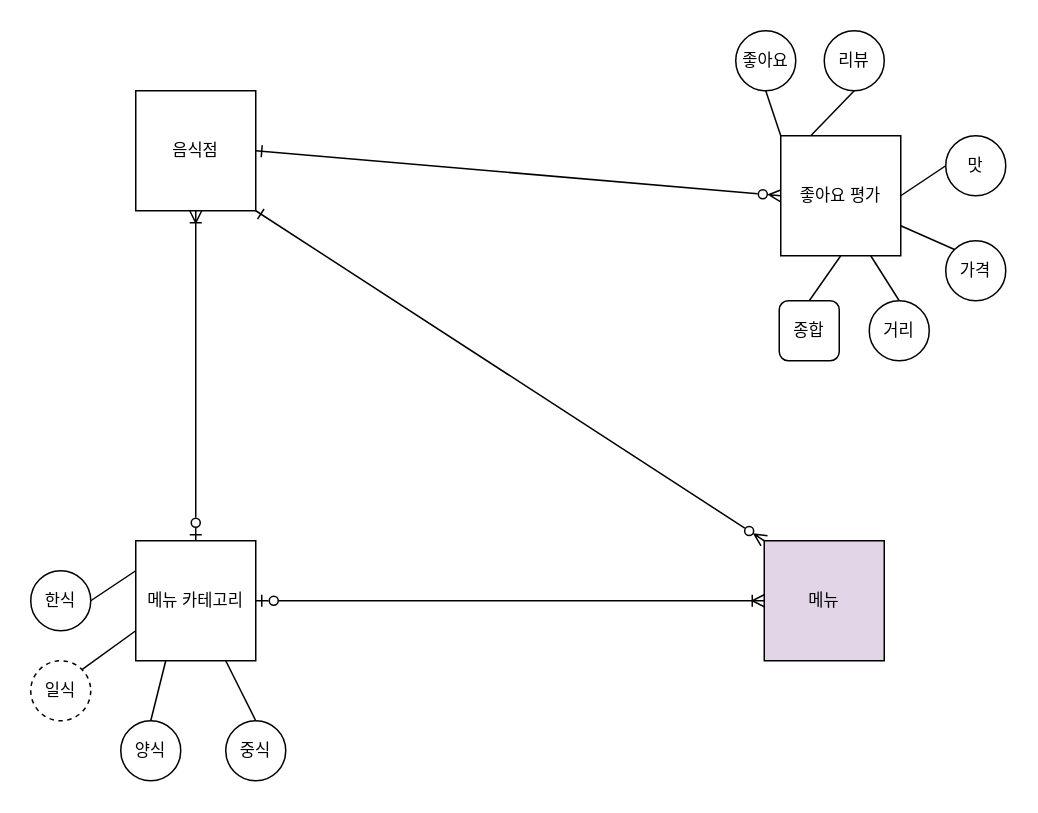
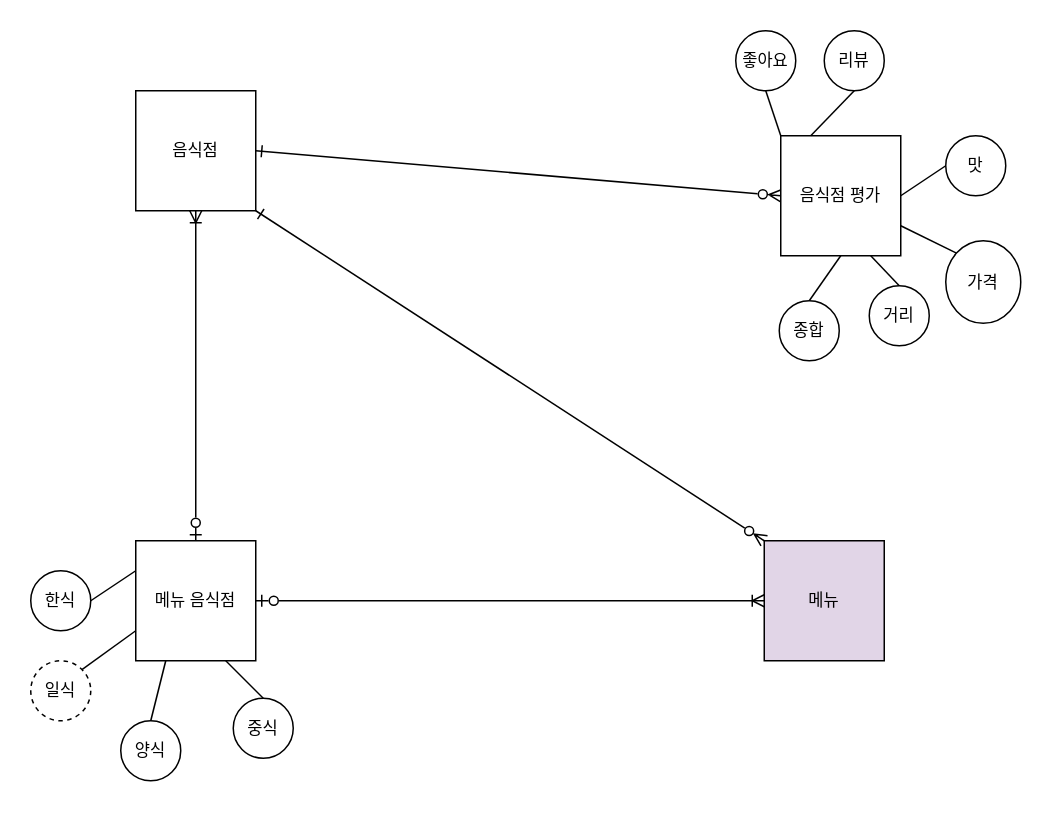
  <mxCell id="0" />
  <mxCell id="1" parent="0" />
  <mxCell id="2" style="edgeStyle=none;shape=connector;rounded=0;orthogonalLoop=1;jettySize=auto;html=1;exitX=0.5;exitY=1;exitDx=0;exitDy=0;entryX=0.5;entryY=0;entryDx=0;entryDy=0;labelBackgroundColor=default;strokeColor=default;fontFamily=Helvetica;fontSize=11;fontColor=default;endArrow=ERzeroToOne;endFill=0;startArrow=ERoneToMany;startFill=0;" edge="1" parent="1" source="4" target="6"><mxGeometry relative="1" as="geometry" /></mxCell>
  <mxCell id="3" style="edgeStyle=none;shape=connector;rounded=0;orthogonalLoop=1;jettySize=auto;html=1;exitX=1;exitY=1;exitDx=0;exitDy=0;entryX=0;entryY=0;entryDx=0;entryDy=0;labelBackgroundColor=default;strokeColor=default;fontFamily=Helvetica;fontSize=11;fontColor=default;endArrow=ERzeroToMany;endFill=0;startArrow=ERone;startFill=0;" edge="1" parent="1" source="4" target="7"><mxGeometry relative="1" as="geometry" /></mxCell>
  <mxCell id="4" value="음식점" style="whiteSpace=wrap;html=1;aspect=fixed;fontFamily=Helvetica;fontSize=11;fontColor=default;" vertex="1" parent="1"><mxGeometry x="90" y="60" width="80" height="80" as="geometry" /></mxCell>
  <mxCell id="5" style="edgeStyle=none;shape=connector;rounded=0;orthogonalLoop=1;jettySize=auto;html=1;exitX=1;exitY=0.5;exitDx=0;exitDy=0;entryX=0;entryY=0.5;entryDx=0;entryDy=0;labelBackgroundColor=default;strokeColor=default;fontFamily=Helvetica;fontSize=11;fontColor=default;endArrow=ERoneToMany;endFill=0;startArrow=ERzeroToOne;startFill=0;" edge="1" parent="1" source="6" target="7"><mxGeometry relative="1" as="geometry" /></mxCell>
- <mxCell id="6" value="메뉴 카테고리" style="whiteSpace=wrap;html=1;aspect=fixed;fontFamily=Helvetica;fontSize=11;fontColor=default;" vertex="1" parent="1"><mxGeometry x="90" y="360" width="80" height="80" as="geometry" /></mxCell>
+ <mxCell id="6" value="메뉴 음식점" style="whiteSpace=wrap;html=1;aspect=fixed;fontFamily=Helvetica;fontSize=11;fontColor=default;" vertex="1" parent="1"><mxGeometry x="90" y="360" width="80" height="80" as="geometry" /></mxCell>
  <mxCell id="7" value="메뉴" style="whiteSpace=wrap;html=1;aspect=fixed;fontFamily=Helvetica;fontSize=11;fontColor=default;fillColor=#e1d5e7;" vertex="1" parent="1"><mxGeometry x="509" y="360" width="80" height="80" as="geometry" /></mxCell>
  <mxCell id="8" style="edgeStyle=none;shape=connector;rounded=0;orthogonalLoop=1;jettySize=auto;html=1;exitX=0;exitY=0.5;exitDx=0;exitDy=0;labelBackgroundColor=default;strokeColor=default;fontFamily=Helvetica;fontSize=11;fontColor=default;endArrow=ERone;endFill=0;startArrow=ERzeroToMany;startFill=0;entryX=1;entryY=0.5;entryDx=0;entryDy=0;" edge="1" parent="1" source="9" target="4"><mxGeometry relative="1" as="geometry"><mxPoint x="190" y="130" as="targetPoint" /></mxGeometry></mxCell>
- <mxCell id="9" value="좋아요 평가" style="whiteSpace=wrap;html=1;aspect=fixed;fontFamily=Helvetica;fontSize=11;fontColor=default;" vertex="1" parent="1"><mxGeometry x="520" y="90" width="80" height="80" as="geometry" /></mxCell>
+ <mxCell id="9" value="음식점 평가" style="whiteSpace=wrap;html=1;aspect=fixed;fontFamily=Helvetica;fontSize=11;fontColor=default;" vertex="1" parent="1"><mxGeometry x="520" y="90" width="80" height="80" as="geometry" /></mxCell>
  <mxCell id="10" style="edgeStyle=none;shape=connector;rounded=0;orthogonalLoop=1;jettySize=auto;html=1;exitX=1;exitY=0.5;exitDx=0;exitDy=0;entryX=0;entryY=0.25;entryDx=0;entryDy=0;labelBackgroundColor=default;strokeColor=default;fontFamily=Helvetica;fontSize=11;fontColor=default;endArrow=none;endFill=0;" edge="1" parent="1" source="11" target="6"><mxGeometry relative="1" as="geometry" /></mxCell>
  <mxCell id="11" value="한식" style="ellipse;whiteSpace=wrap;html=1;aspect=fixed;fontFamily=Helvetica;fontSize=11;fontColor=default;" vertex="1" parent="1"><mxGeometry x="20" y="380" width="40" height="40" as="geometry" /></mxCell>
  <mxCell id="12" style="edgeStyle=none;shape=connector;rounded=0;orthogonalLoop=1;jettySize=auto;html=1;exitX=1;exitY=0;exitDx=0;exitDy=0;entryX=0;entryY=0.75;entryDx=0;entryDy=0;labelBackgroundColor=default;strokeColor=default;fontFamily=Helvetica;fontSize=11;fontColor=default;endArrow=none;endFill=0;" edge="1" parent="1" source="13" target="6"><mxGeometry relative="1" as="geometry" /></mxCell>
  <mxCell id="13" value="일식" style="ellipse;whiteSpace=wrap;html=1;aspect=fixed;fontFamily=Helvetica;fontSize=11;fontColor=default;dashed=1;" vertex="1" parent="1"><mxGeometry x="20" y="440" width="40" height="40" as="geometry" /></mxCell>
  <mxCell id="14" style="edgeStyle=none;shape=connector;rounded=0;orthogonalLoop=1;jettySize=auto;html=1;exitX=0.5;exitY=0;exitDx=0;exitDy=0;entryX=0.25;entryY=1;entryDx=0;entryDy=0;labelBackgroundColor=default;strokeColor=default;fontFamily=Helvetica;fontSize=11;fontColor=default;endArrow=none;endFill=0;" edge="1" parent="1" source="15" target="6"><mxGeometry relative="1" as="geometry" /></mxCell>
  <mxCell id="15" value="양식" style="ellipse;whiteSpace=wrap;html=1;aspect=fixed;fontFamily=Helvetica;fontSize=11;fontColor=default;" vertex="1" parent="1"><mxGeometry x="80" y="480" width="40" height="40" as="geometry" /></mxCell>
  <mxCell id="16" style="edgeStyle=none;shape=connector;rounded=0;orthogonalLoop=1;jettySize=auto;html=1;exitX=0.5;exitY=0;exitDx=0;exitDy=0;entryX=0.75;entryY=1;entryDx=0;entryDy=0;labelBackgroundColor=default;strokeColor=default;fontFamily=Helvetica;fontSize=11;fontColor=default;endArrow=none;endFill=0;" edge="1" parent="1" source="17" target="6"><mxGeometry relative="1" as="geometry" /></mxCell>
- <mxCell id="17" value="중식" style="ellipse;whiteSpace=wrap;html=1;aspect=fixed;fontFamily=Helvetica;fontSize=11;fontColor=default;" vertex="1" parent="1"><mxGeometry x="150" y="480" width="40" height="40" as="geometry" /></mxCell>
+ <mxCell id="17" value="중식" style="ellipse;whiteSpace=wrap;html=1;aspect=fixed;fontFamily=Helvetica;fontSize=11;fontColor=default;" vertex="1" parent="1"><mxGeometry x="155" y="465" width="40" height="40" as="geometry" /></mxCell>
  <mxCell id="18" style="edgeStyle=none;shape=connector;rounded=0;orthogonalLoop=1;jettySize=auto;html=1;exitX=0.5;exitY=1;exitDx=0;exitDy=0;entryX=0;entryY=0;entryDx=0;entryDy=0;labelBackgroundColor=default;strokeColor=default;fontFamily=Helvetica;fontSize=11;fontColor=default;endArrow=none;endFill=0;" edge="1" parent="1" source="19" target="9"><mxGeometry relative="1" as="geometry" /></mxCell>
  <mxCell id="19" value="좋아요" style="ellipse;whiteSpace=wrap;html=1;aspect=fixed;fontFamily=Helvetica;fontSize=11;fontColor=default;" vertex="1" parent="1"><mxGeometry x="490" y="20" width="40" height="40" as="geometry" /></mxCell>
  <mxCell id="20" style="edgeStyle=none;shape=connector;rounded=0;orthogonalLoop=1;jettySize=auto;html=1;exitX=0.5;exitY=1;exitDx=0;exitDy=0;entryX=0.25;entryY=0;entryDx=0;entryDy=0;labelBackgroundColor=default;strokeColor=default;fontFamily=Helvetica;fontSize=11;fontColor=default;endArrow=none;endFill=0;" edge="1" parent="1" source="21" target="9"><mxGeometry relative="1" as="geometry" /></mxCell>
  <mxCell id="21" value="리뷰" style="ellipse;whiteSpace=wrap;html=1;aspect=fixed;fontFamily=Helvetica;fontSize=11;fontColor=default;" vertex="1" parent="1"><mxGeometry x="549" y="20" width="40" height="40" as="geometry" /></mxCell>
  <mxCell id="22" style="edgeStyle=none;shape=connector;rounded=0;orthogonalLoop=1;jettySize=auto;html=1;exitX=0;exitY=0.5;exitDx=0;exitDy=0;entryX=1;entryY=0.5;entryDx=0;entryDy=0;labelBackgroundColor=default;strokeColor=default;fontFamily=Helvetica;fontSize=11;fontColor=default;endArrow=none;endFill=0;" edge="1" parent="1" source="23" target="9"><mxGeometry relative="1" as="geometry" /></mxCell>
  <mxCell id="23" value="맛" style="ellipse;whiteSpace=wrap;html=1;aspect=fixed;fontFamily=Helvetica;fontSize=11;fontColor=default;" vertex="1" parent="1"><mxGeometry x="630" y="90" width="40" height="40" as="geometry" /></mxCell>
  <mxCell id="24" style="edgeStyle=none;shape=connector;rounded=0;orthogonalLoop=1;jettySize=auto;html=1;exitX=0;exitY=0;exitDx=0;exitDy=0;entryX=1;entryY=0.75;entryDx=0;entryDy=0;labelBackgroundColor=default;strokeColor=default;fontFamily=Helvetica;fontSize=11;fontColor=default;endArrow=none;endFill=0;" edge="1" parent="1" source="25" target="9"><mxGeometry relative="1" as="geometry" /></mxCell>
- <mxCell id="25" value="가격" style="ellipse;whiteSpace=wrap;html=1;aspect=fixed;fontFamily=Helvetica;fontSize=11;fontColor=default;" vertex="1" parent="1"><mxGeometry x="630" y="160" width="40" height="40" as="geometry" /></mxCell>
+ <mxCell id="25" value="가격" style="ellipse;whiteSpace=wrap;html=1;aspect=fixed;fontFamily=Helvetica;fontSize=11;fontColor=default;" vertex="1" parent="1"><mxGeometry x="630" y="160" width="50" height="55" as="geometry" /></mxCell>
  <mxCell id="26" style="edgeStyle=none;shape=connector;rounded=0;orthogonalLoop=1;jettySize=auto;html=1;exitX=0.5;exitY=0;exitDx=0;exitDy=0;entryX=0.75;entryY=1;entryDx=0;entryDy=0;labelBackgroundColor=default;strokeColor=default;fontFamily=Helvetica;fontSize=11;fontColor=default;endArrow=none;endFill=0;" edge="1" parent="1" source="27" target="9"><mxGeometry relative="1" as="geometry" /></mxCell>
- <mxCell id="27" value="거리" style="ellipse;whiteSpace=wrap;html=1;aspect=fixed;fontFamily=Helvetica;fontSize=11;fontColor=default;" vertex="1" parent="1"><mxGeometry x="579" y="200" width="40" height="40" as="geometry" /></mxCell>
+ <mxCell id="27" value="거리" style="ellipse;whiteSpace=wrap;html=1;aspect=fixed;fontFamily=Helvetica;fontSize=11;fontColor=default;" vertex="1" parent="1"><mxGeometry x="579" y="190" width="40" height="40" as="geometry" /></mxCell>
  <mxCell id="28" style="edgeStyle=none;shape=connector;rounded=0;orthogonalLoop=1;jettySize=auto;html=1;exitX=0.5;exitY=0;exitDx=0;exitDy=0;entryX=0.5;entryY=1;entryDx=0;entryDy=0;labelBackgroundColor=default;strokeColor=default;fontFamily=Helvetica;fontSize=11;fontColor=default;endArrow=none;endFill=0;" edge="1" parent="1" source="29" target="9"><mxGeometry relative="1" as="geometry" /></mxCell>
- <mxCell id="29" value="종합" style="whiteSpace=wrap;html=1;aspect=fixed;fontFamily=Helvetica;fontSize=11;fontColor=default;rounded=1;" vertex="1" parent="1"><mxGeometry x="519" y="200" width="40" height="40" as="geometry" /></mxCell>
+ <mxCell id="29" value="종합" style="ellipse;whiteSpace=wrap;html=1;aspect=fixed;fontFamily=Helvetica;fontSize=11;fontColor=default;" vertex="1" parent="1"><mxGeometry x="519" y="200" width="40" height="40" as="geometry" /></mxCell>
